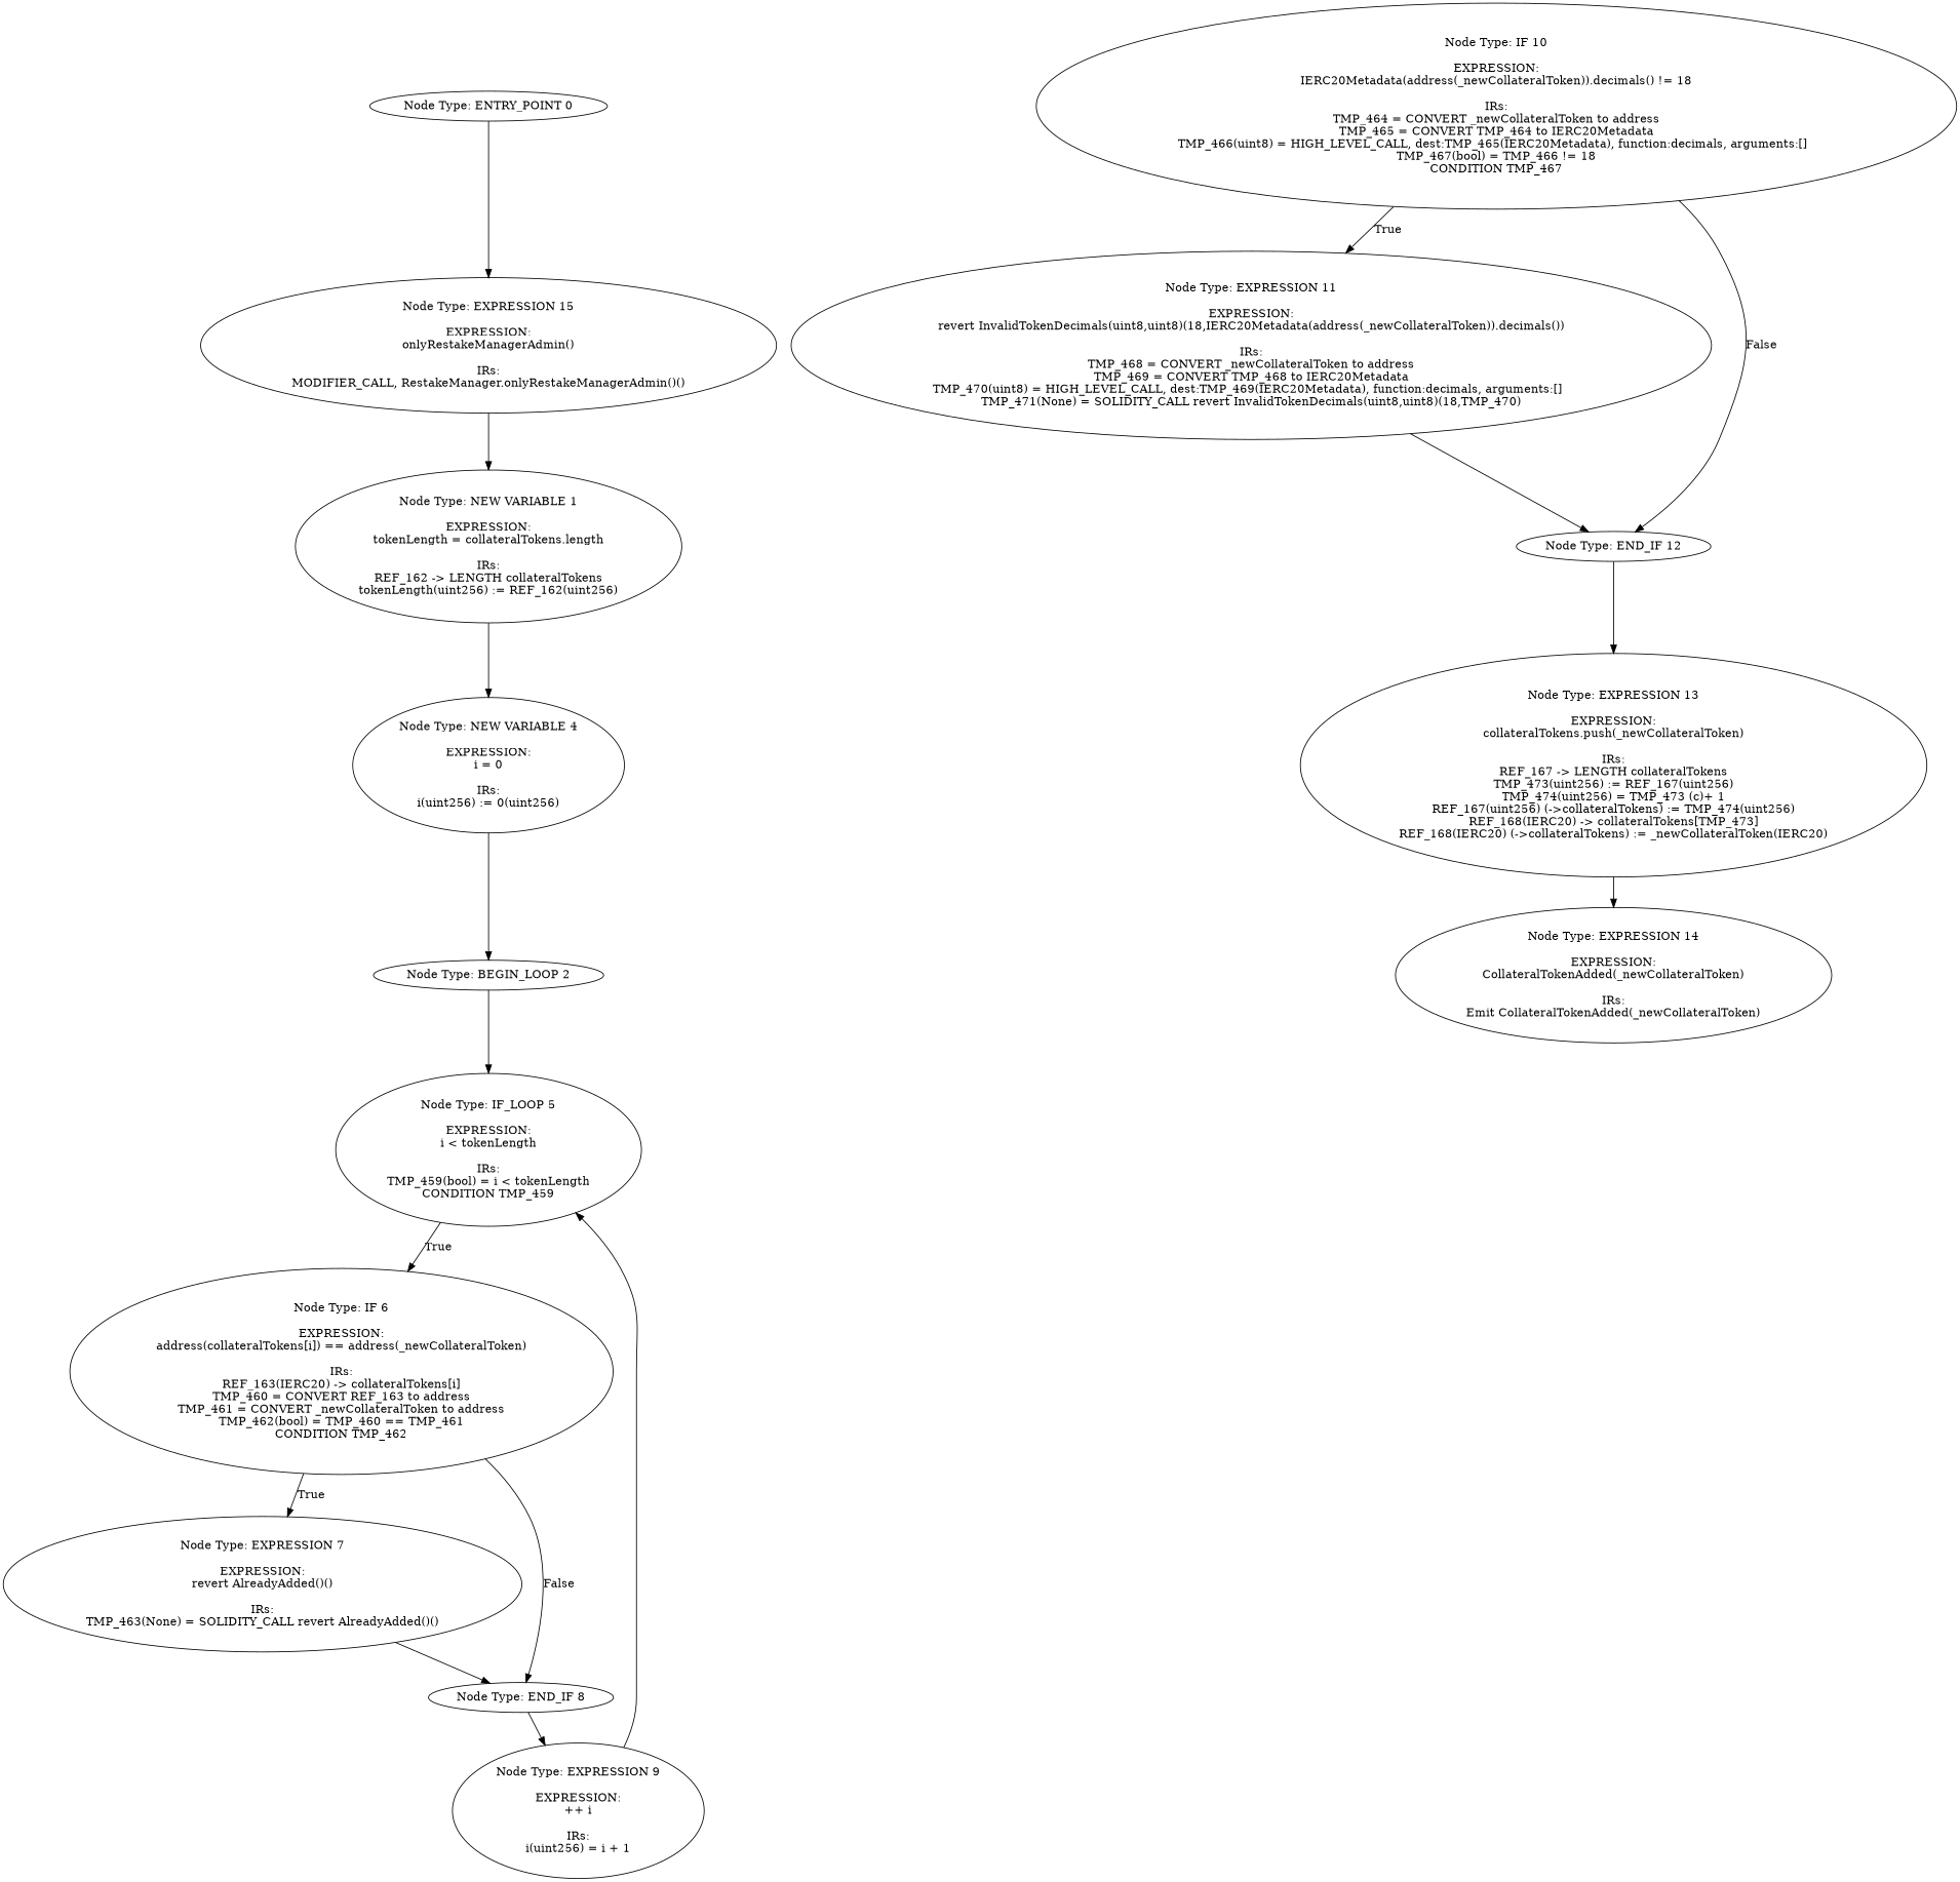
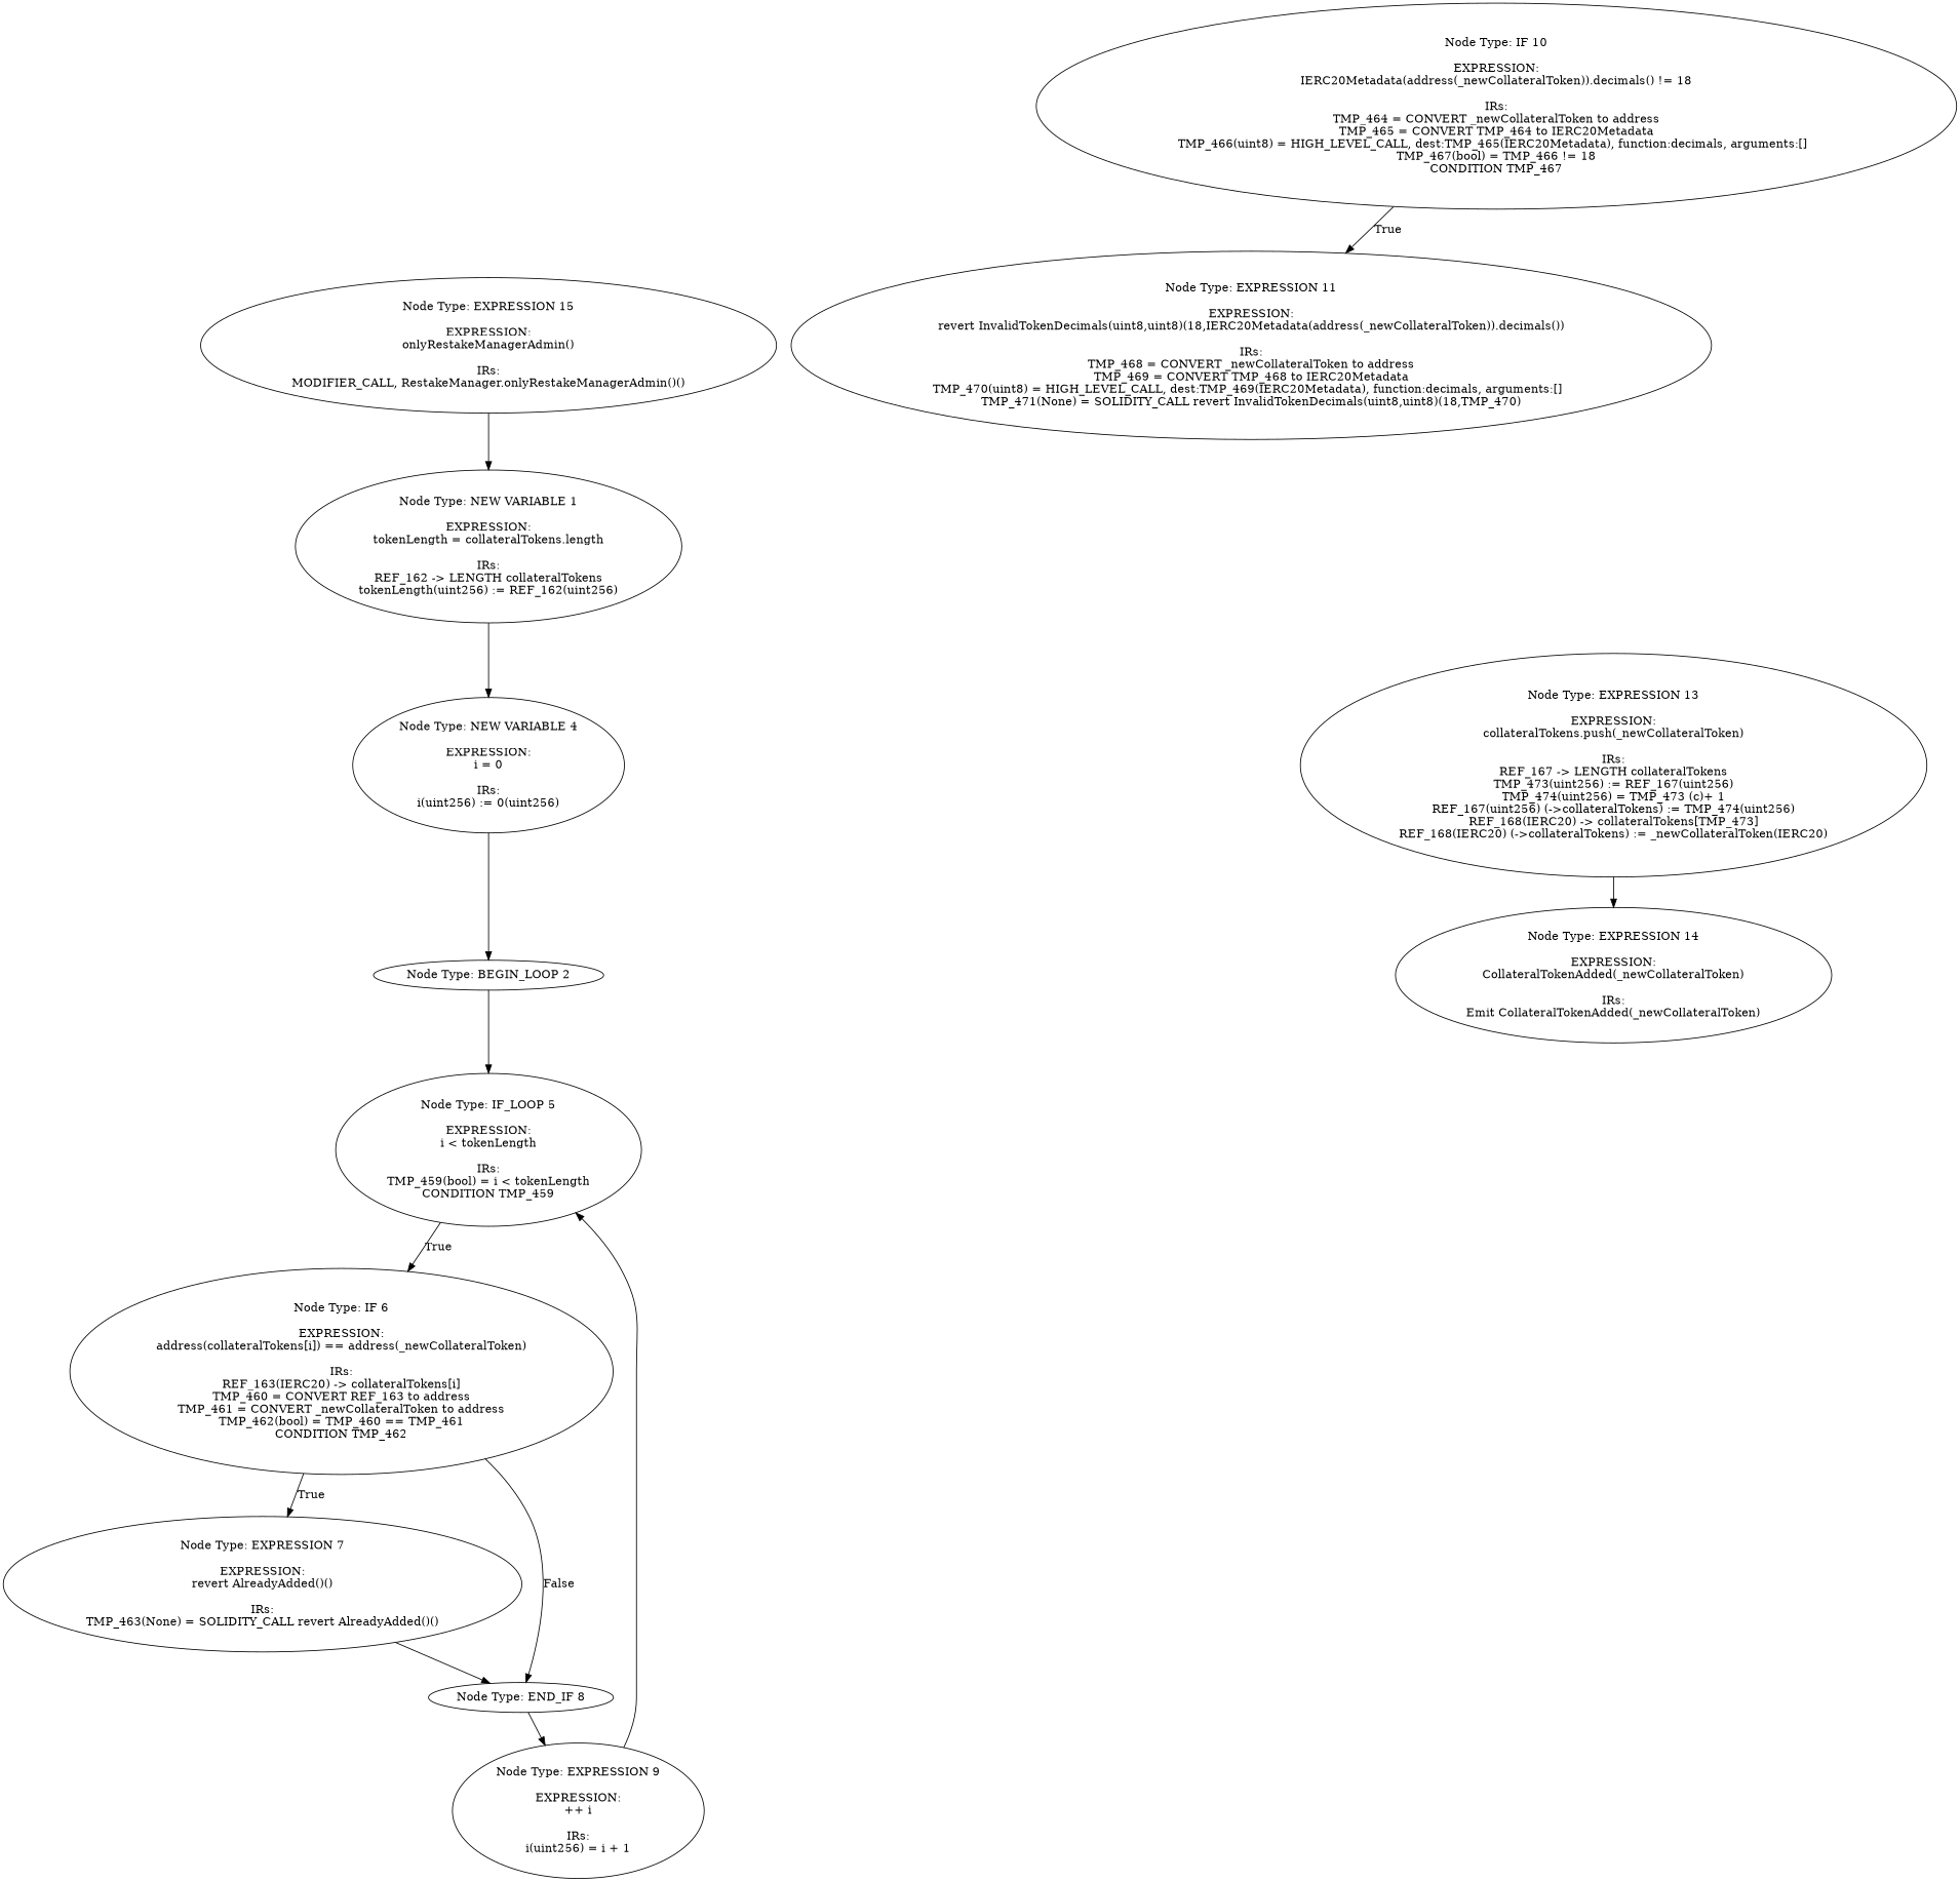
  digraph {
-   n1 [label="Node Type: ENTRY_POINT 0\n"]
    n2 [label="Node Type: EXPRESSION 15\n\nEXPRESSION:\nonlyRestakeManagerAdmin()\n\nIRs:\nMODIFIER_CALL, RestakeManager.onlyRestakeManagerAdmin()()"]
    n3 [label="Node Type: NEW VARIABLE 1\n\nEXPRESSION:\ntokenLength = collateralTokens.length\n\nIRs:\nREF_162 -> LENGTH collateralTokens\ntokenLength(uint256) := REF_162(uint256)"]
    n4 [label="Node Type: NEW VARIABLE 4\n\nEXPRESSION:\ni = 0\n\nIRs:\ni(uint256) := 0(uint256)"]
    n5 [label="Node Type: BEGIN_LOOP 2\n"]
    n6 [label="Node Type: IF_LOOP 5\n\nEXPRESSION:\ni < tokenLength\n\nIRs:\nTMP_459(bool) = i < tokenLength\nCONDITION TMP_459"]
    n7 [label="Node Type: IF 6\n\nEXPRESSION:\naddress(collateralTokens[i]) == address(_newCollateralToken)\n\nIRs:\nREF_163(IERC20) -> collateralTokens[i]\nTMP_460 = CONVERT REF_163 to address\nTMP_461 = CONVERT _newCollateralToken to address\nTMP_462(bool) = TMP_460 == TMP_461\nCONDITION TMP_462"]
    n8 [label="Node Type: EXPRESSION 7\n\nEXPRESSION:\nrevert AlreadyAdded()()\n\nIRs:\nTMP_463(None) = SOLIDITY_CALL revert AlreadyAdded()()"]
    n9 [label="Node Type: END_IF 8\n"]
    n10 [label="Node Type: IF 10\n\nEXPRESSION:\nIERC20Metadata(address(_newCollateralToken)).decimals() != 18\n\nIRs:\nTMP_464 = CONVERT _newCollateralToken to address\nTMP_465 = CONVERT TMP_464 to IERC20Metadata\nTMP_466(uint8) = HIGH_LEVEL_CALL, dest:TMP_465(IERC20Metadata), function:decimals, arguments:[]  \nTMP_467(bool) = TMP_466 != 18\nCONDITION TMP_467"]
    n11 [label="Node Type: EXPRESSION 11\n\nEXPRESSION:\nrevert InvalidTokenDecimals(uint8,uint8)(18,IERC20Metadata(address(_newCollateralToken)).decimals())\n\nIRs:\nTMP_468 = CONVERT _newCollateralToken to address\nTMP_469 = CONVERT TMP_468 to IERC20Metadata\nTMP_470(uint8) = HIGH_LEVEL_CALL, dest:TMP_469(IERC20Metadata), function:decimals, arguments:[]  \nTMP_471(None) = SOLIDITY_CALL revert InvalidTokenDecimals(uint8,uint8)(18,TMP_470)"]
-   n12 [label="Node Type: END_IF 12\n"]
    n13 [label="Node Type: EXPRESSION 13\n\nEXPRESSION:\ncollateralTokens.push(_newCollateralToken)\n\nIRs:\nREF_167 -> LENGTH collateralTokens\nTMP_473(uint256) := REF_167(uint256)\nTMP_474(uint256) = TMP_473 (c)+ 1\nREF_167(uint256) (->collateralTokens) := TMP_474(uint256)\nREF_168(IERC20) -> collateralTokens[TMP_473]\nREF_168(IERC20) (->collateralTokens) := _newCollateralToken(IERC20)"]
    n14 [label="Node Type: EXPRESSION 9\n\nEXPRESSION:\n++ i\n\nIRs:\ni(uint256) = i + 1"]
    n15 [label="Node Type: EXPRESSION 14\n\nEXPRESSION:\nCollateralTokenAdded(_newCollateralToken)\n\nIRs:\nEmit CollateralTokenAdded(_newCollateralToken)"]
-   n1 -> n2
    n2 -> n3
    n3 -> n4
    n4 -> n5
    n5 -> n6
    n6 -> n7 [label=True]
    n7 -> n8 [label=True]
    n7 -> n9 [label=False]
    n8 -> n9
    n9 -> n14
    n10 -> n11 [label=True]
-   n10 -> n12 [label=False]
-   n11 -> n12
-   n12 -> n13
    n13 -> n15
    n14 -> n6
  }
